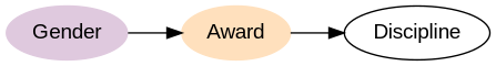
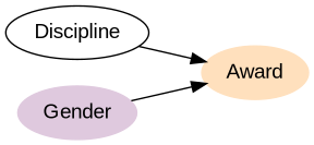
  digraph {
    fontname="Liberation Sans"
    rankdir=LR
    node [fontname="Liberation Sans" style=filled]
    edge [fontname="Liberation Sans"]
    Award [color="#ffe0bd"]
    Discipline [style=""]
    Gender [color="#dfc9de"]
-   Award -> Discipline
+   Discipline -> Award
    Gender -> Award
  }
